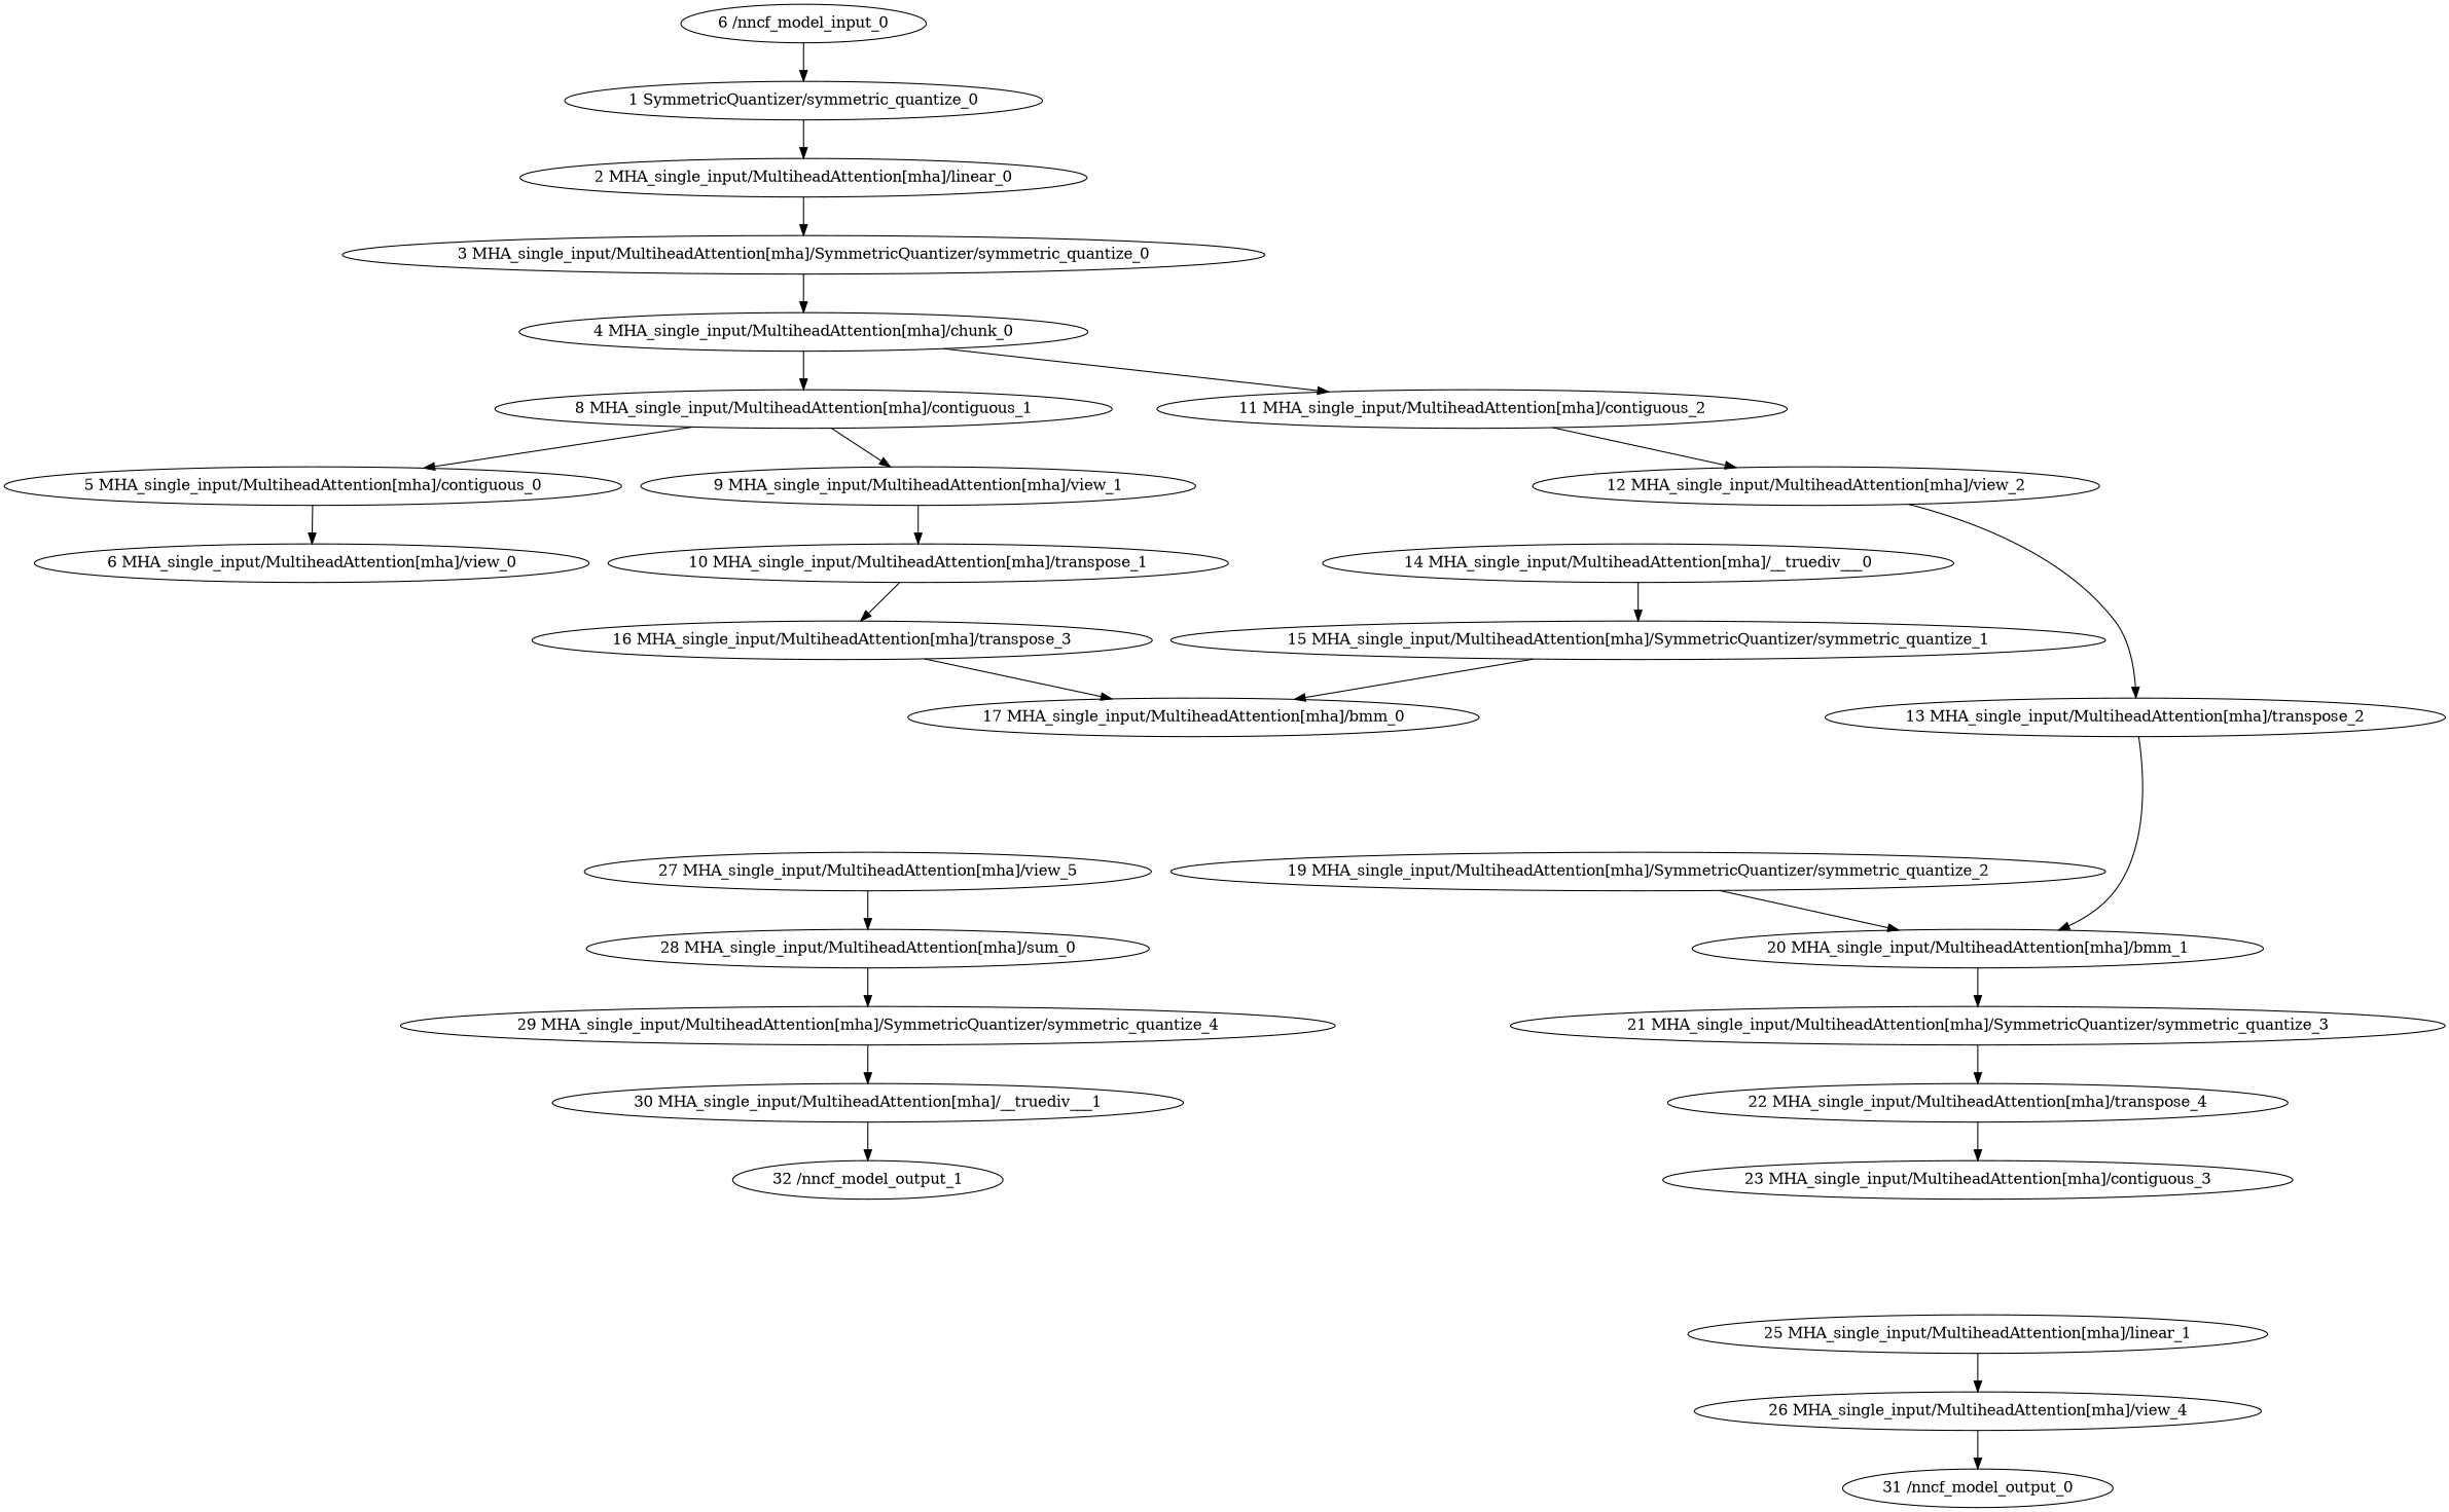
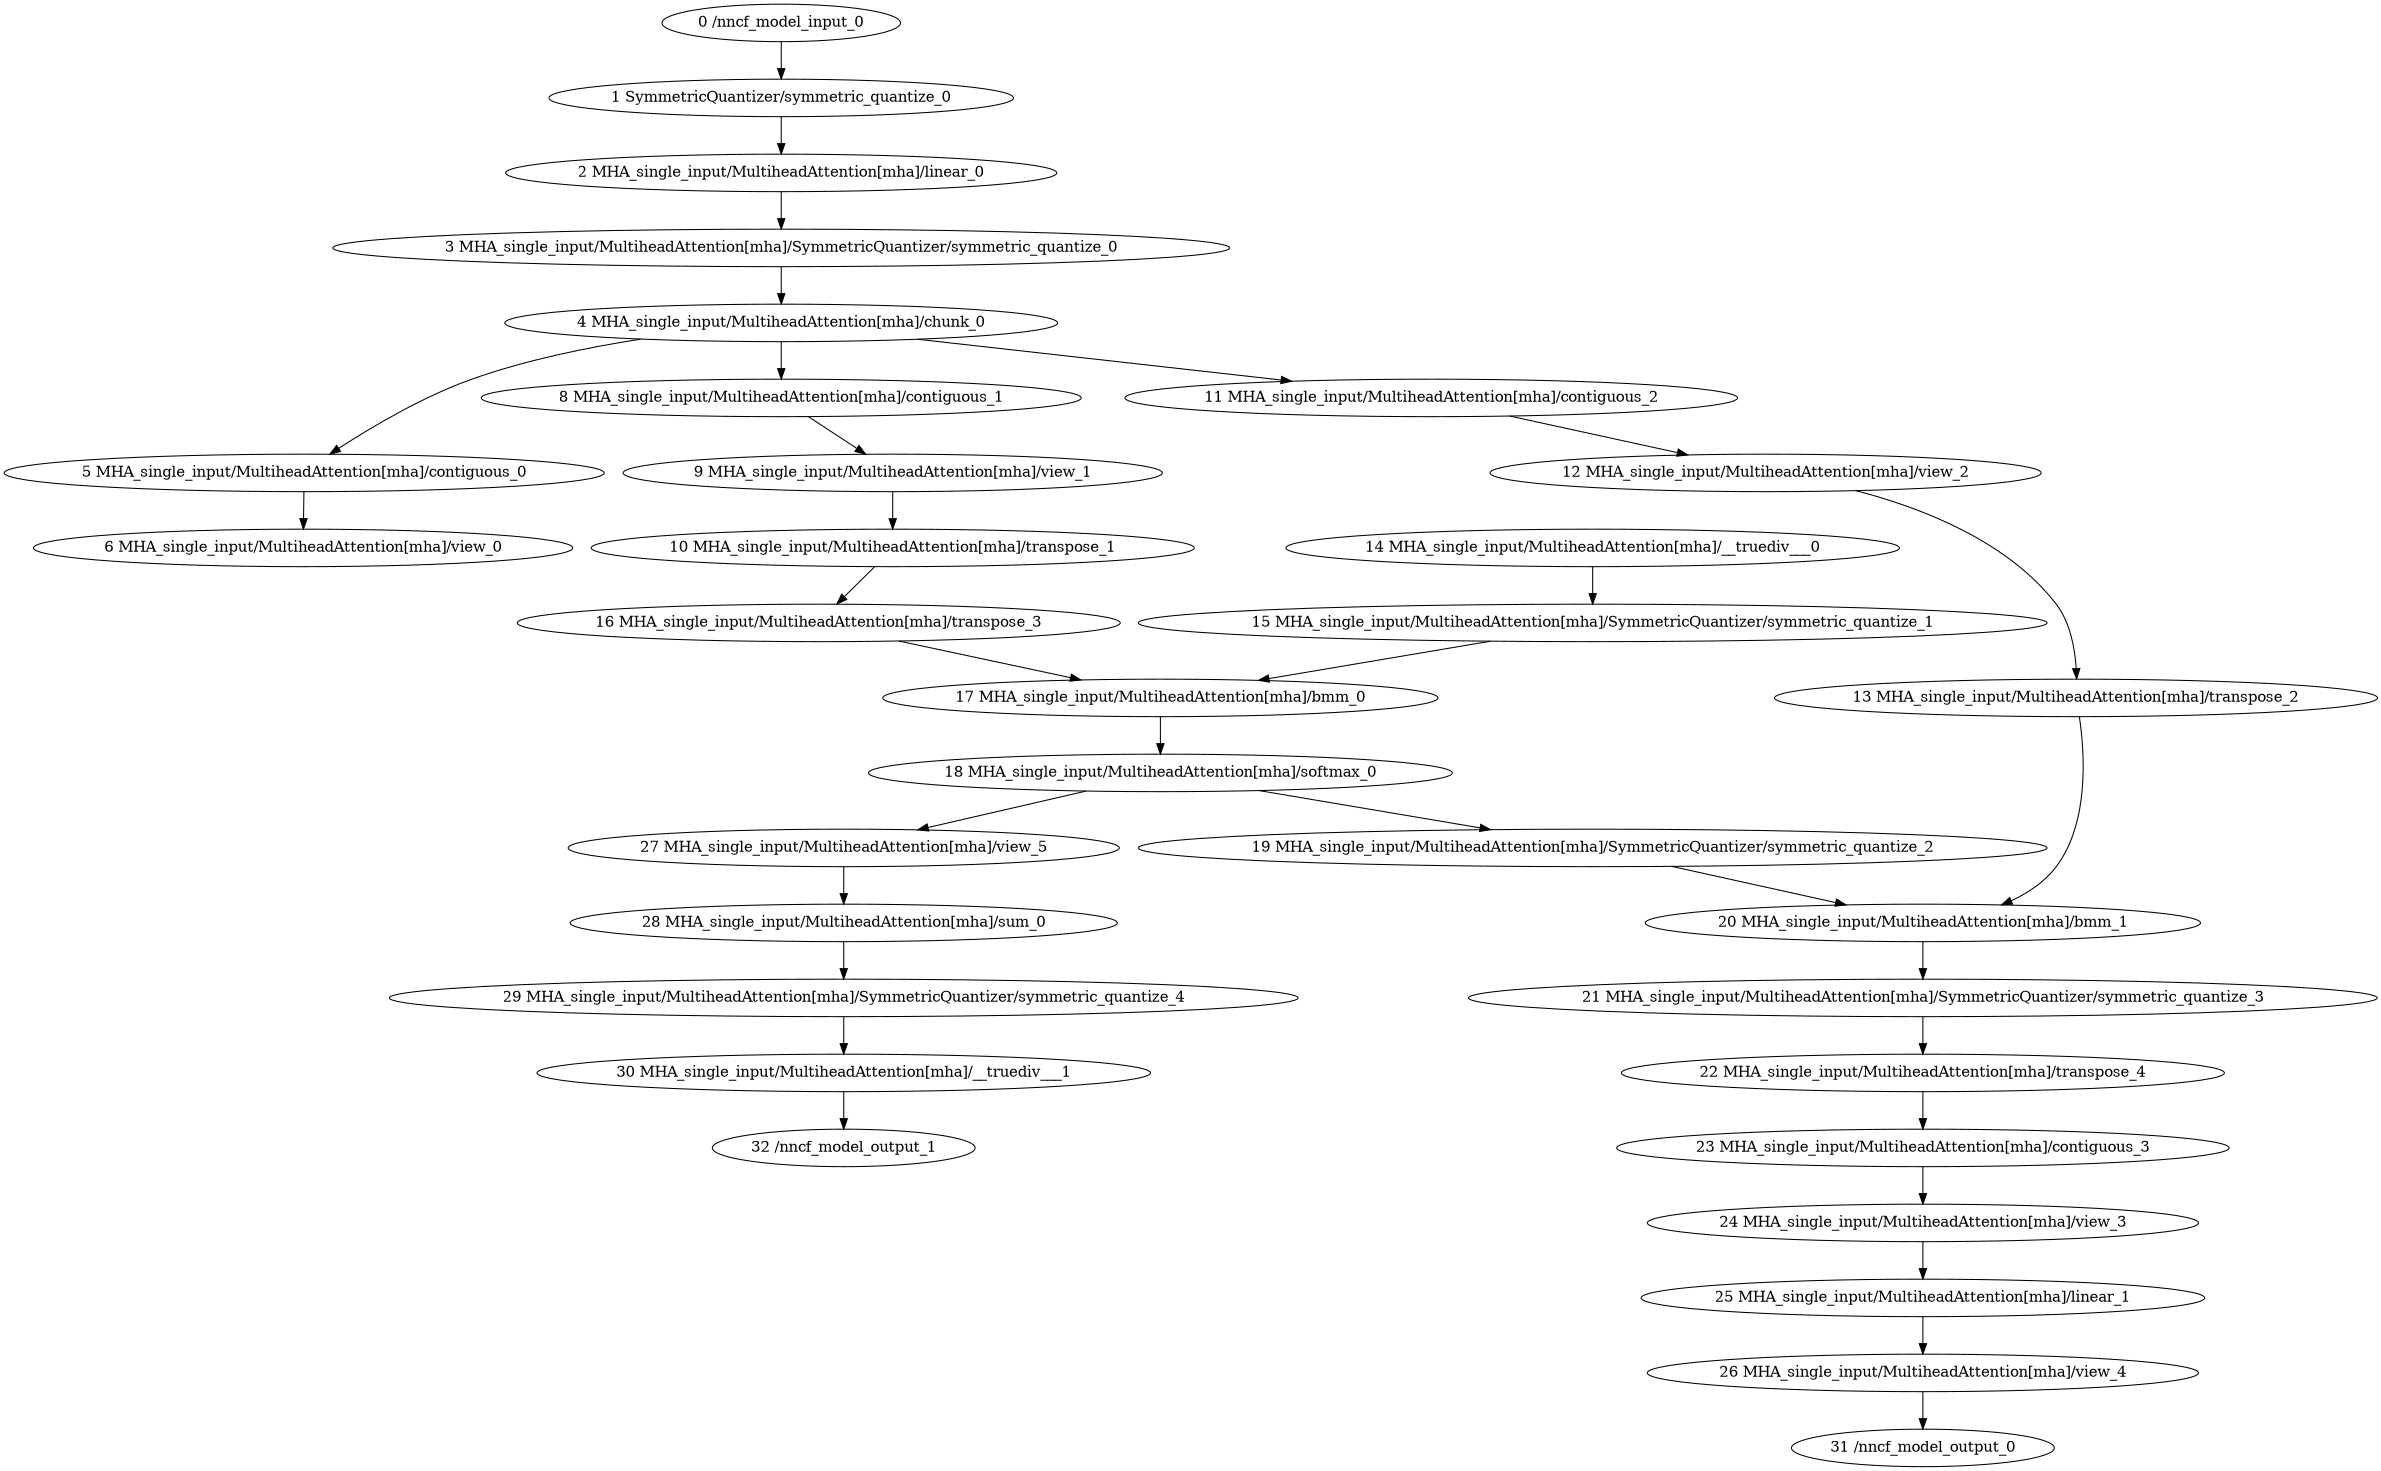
  strict digraph {
    node [type=symmetric_quantize]
-   "0 /nncf_model_input_0" [type=nncf_model_input label="6 /nncf_model_input_0"]
+   "0 /nncf_model_input_0" [type=nncf_model_input]
    "1 SymmetricQuantizer/symmetric_quantize_0"
    "2 MHA_single_input/MultiheadAttention[mha]/linear_0" [type=linear]
    "3 MHA_single_input/MultiheadAttention[mha]/SymmetricQuantizer/symmetric_quantize_0"
    "4 MHA_single_input/MultiheadAttention[mha]/chunk_0" [type=chunk]
    "5 MHA_single_input/MultiheadAttention[mha]/contiguous_0" [type=contiguous]
    "8 MHA_single_input/MultiheadAttention[mha]/contiguous_1" [type=contiguous]
    "11 MHA_single_input/MultiheadAttention[mha]/contiguous_2" [type=contiguous]
    "6 MHA_single_input/MultiheadAttention[mha]/view_0" [type=view]
    "9 MHA_single_input/MultiheadAttention[mha]/view_1" [type=view]
    "12 MHA_single_input/MultiheadAttention[mha]/view_2" [type=view]
    "14 MHA_single_input/MultiheadAttention[mha]/__truediv___0" [type=__truediv__]
    "15 MHA_single_input/MultiheadAttention[mha]/SymmetricQuantizer/symmetric_quantize_1"
    "10 MHA_single_input/MultiheadAttention[mha]/transpose_1" [type=transpose]
    "16 MHA_single_input/MultiheadAttention[mha]/transpose_3" [type=transpose]
    "17 MHA_single_input/MultiheadAttention[mha]/bmm_0" [type=bmm]
    "13 MHA_single_input/MultiheadAttention[mha]/transpose_2" [type=transpose]
    "20 MHA_single_input/MultiheadAttention[mha]/bmm_1" [type=bmm]
    "21 MHA_single_input/MultiheadAttention[mha]/SymmetricQuantizer/symmetric_quantize_3"
+   "18 MHA_single_input/MultiheadAttention[mha]/softmax_0" [type=softmax]
    "19 MHA_single_input/MultiheadAttention[mha]/SymmetricQuantizer/symmetric_quantize_2"
    "27 MHA_single_input/MultiheadAttention[mha]/view_5" [type=view]
    "28 MHA_single_input/MultiheadAttention[mha]/sum_0" [type=sum]
    "22 MHA_single_input/MultiheadAttention[mha]/transpose_4" [type=transpose]
    "23 MHA_single_input/MultiheadAttention[mha]/contiguous_3" [type=contiguous]
+   "24 MHA_single_input/MultiheadAttention[mha]/view_3" [type=view]
    "25 MHA_single_input/MultiheadAttention[mha]/linear_1" [type=linear]
    "26 MHA_single_input/MultiheadAttention[mha]/view_4" [type=view]
    "31 /nncf_model_output_0" [type=nncf_model_output]
    "29 MHA_single_input/MultiheadAttention[mha]/SymmetricQuantizer/symmetric_quantize_4"
    "30 MHA_single_input/MultiheadAttention[mha]/__truediv___1" [type=__truediv__]
    "32 /nncf_model_output_1" [type=nncf_model_output]
    "0 /nncf_model_input_0" -> "1 SymmetricQuantizer/symmetric_quantize_0"
    "1 SymmetricQuantizer/symmetric_quantize_0" -> "2 MHA_single_input/MultiheadAttention[mha]/linear_0"
    "2 MHA_single_input/MultiheadAttention[mha]/linear_0" -> "3 MHA_single_input/MultiheadAttention[mha]/SymmetricQuantizer/symmetric_quantize_0"
    "3 MHA_single_input/MultiheadAttention[mha]/SymmetricQuantizer/symmetric_quantize_0" -> "4 MHA_single_input/MultiheadAttention[mha]/chunk_0"
-   "8 MHA_single_input/MultiheadAttention[mha]/contiguous_1" -> "5 MHA_single_input/MultiheadAttention[mha]/contiguous_0"
+   "4 MHA_single_input/MultiheadAttention[mha]/chunk_0" -> "5 MHA_single_input/MultiheadAttention[mha]/contiguous_0"
    "4 MHA_single_input/MultiheadAttention[mha]/chunk_0" -> "8 MHA_single_input/MultiheadAttention[mha]/contiguous_1"
    "4 MHA_single_input/MultiheadAttention[mha]/chunk_0" -> "11 MHA_single_input/MultiheadAttention[mha]/contiguous_2"
    "5 MHA_single_input/MultiheadAttention[mha]/contiguous_0" -> "6 MHA_single_input/MultiheadAttention[mha]/view_0"
    "8 MHA_single_input/MultiheadAttention[mha]/contiguous_1" -> "9 MHA_single_input/MultiheadAttention[mha]/view_1"
    "11 MHA_single_input/MultiheadAttention[mha]/contiguous_2" -> "12 MHA_single_input/MultiheadAttention[mha]/view_2"
    "9 MHA_single_input/MultiheadAttention[mha]/view_1" -> "10 MHA_single_input/MultiheadAttention[mha]/transpose_1"
    "12 MHA_single_input/MultiheadAttention[mha]/view_2" -> "13 MHA_single_input/MultiheadAttention[mha]/transpose_2"
    "14 MHA_single_input/MultiheadAttention[mha]/__truediv___0" -> "15 MHA_single_input/MultiheadAttention[mha]/SymmetricQuantizer/symmetric_quantize_1"
    "15 MHA_single_input/MultiheadAttention[mha]/SymmetricQuantizer/symmetric_quantize_1" -> "17 MHA_single_input/MultiheadAttention[mha]/bmm_0"
    "10 MHA_single_input/MultiheadAttention[mha]/transpose_1" -> "16 MHA_single_input/MultiheadAttention[mha]/transpose_3"
    "16 MHA_single_input/MultiheadAttention[mha]/transpose_3" -> "17 MHA_single_input/MultiheadAttention[mha]/bmm_0"
+   "17 MHA_single_input/MultiheadAttention[mha]/bmm_0" -> "18 MHA_single_input/MultiheadAttention[mha]/softmax_0"
    "13 MHA_single_input/MultiheadAttention[mha]/transpose_2" -> "20 MHA_single_input/MultiheadAttention[mha]/bmm_1"
    "20 MHA_single_input/MultiheadAttention[mha]/bmm_1" -> "21 MHA_single_input/MultiheadAttention[mha]/SymmetricQuantizer/symmetric_quantize_3"
    "21 MHA_single_input/MultiheadAttention[mha]/SymmetricQuantizer/symmetric_quantize_3" -> "22 MHA_single_input/MultiheadAttention[mha]/transpose_4"
+   "18 MHA_single_input/MultiheadAttention[mha]/softmax_0" -> "19 MHA_single_input/MultiheadAttention[mha]/SymmetricQuantizer/symmetric_quantize_2"
+   "18 MHA_single_input/MultiheadAttention[mha]/softmax_0" -> "27 MHA_single_input/MultiheadAttention[mha]/view_5"
    "19 MHA_single_input/MultiheadAttention[mha]/SymmetricQuantizer/symmetric_quantize_2" -> "20 MHA_single_input/MultiheadAttention[mha]/bmm_1"
    "27 MHA_single_input/MultiheadAttention[mha]/view_5" -> "28 MHA_single_input/MultiheadAttention[mha]/sum_0"
    "28 MHA_single_input/MultiheadAttention[mha]/sum_0" -> "29 MHA_single_input/MultiheadAttention[mha]/SymmetricQuantizer/symmetric_quantize_4"
    "22 MHA_single_input/MultiheadAttention[mha]/transpose_4" -> "23 MHA_single_input/MultiheadAttention[mha]/contiguous_3"
+   "23 MHA_single_input/MultiheadAttention[mha]/contiguous_3" -> "24 MHA_single_input/MultiheadAttention[mha]/view_3"
+   "24 MHA_single_input/MultiheadAttention[mha]/view_3" -> "25 MHA_single_input/MultiheadAttention[mha]/linear_1"
    "25 MHA_single_input/MultiheadAttention[mha]/linear_1" -> "26 MHA_single_input/MultiheadAttention[mha]/view_4"
    "26 MHA_single_input/MultiheadAttention[mha]/view_4" -> "31 /nncf_model_output_0"
    "29 MHA_single_input/MultiheadAttention[mha]/SymmetricQuantizer/symmetric_quantize_4" -> "30 MHA_single_input/MultiheadAttention[mha]/__truediv___1"
    "30 MHA_single_input/MultiheadAttention[mha]/__truediv___1" -> "32 /nncf_model_output_1"
  }
